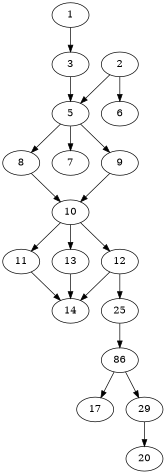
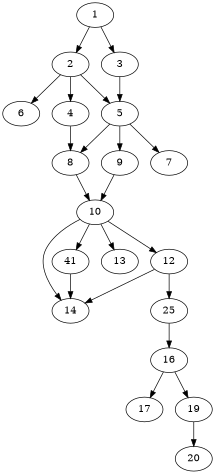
  digraph {
    node [alpha=0.09]
    1 [alpha=0.17 expect_size=26554368]
    2 [alpha=0.07 expect_size=17700864]
    3 [alpha=0.19 expect_size=22309888]
+   4 [alpha=0.10 expect_size=28016640]
    5 [alpha=0.02 expect_size=23834624]
    6 [alpha=0.19 expect_size=10875904]
    8 [alpha=0.06 expect_size=15034368]
    7 [alpha=0.18 expect_size=49913856]
    9 [alpha=0.06 expect_size=52294656]
    10 [expect_size=31390720]
-   11 [alpha=0.05 expect_size=26129408]
+   11 [alpha=0.05 expect_size=26129408 label=41]
    12 [alpha=0.17 expect_size=18153472]
    13 [alpha=0.05 expect_size=34584576]
    14 [expect_size=31752192]
    n15 [expect_size=7330816 label=25]
-   16 [alpha=0.18 expect_size=12142592 label=86]
+   16 [alpha=0.18 expect_size=12142592]
    17 [alpha=0.00 expect_size=8705024]
-   19 [alpha=0.05 expect_size=18125824 label=29]
+   19 [alpha=0.05 expect_size=18125824]
    20 [alpha=0.12 expect_size=32342016]
+   1 -> 2
    1 -> 3
+   2 -> 4
    2 -> 5
    2 -> 6
    3 -> 5
+   4 -> 8
    5 -> 8
    5 -> 7
    5 -> 9
    8 -> 10
    9 -> 10
    10 -> 11
    10 -> 12
    10 -> 13
    11 -> 14
    12 -> 14
    12 -> n15
-   13 -> 14
+   10 -> 14
    n15 -> 16
    16 -> 17
    16 -> 19
    19 -> 20
  }
